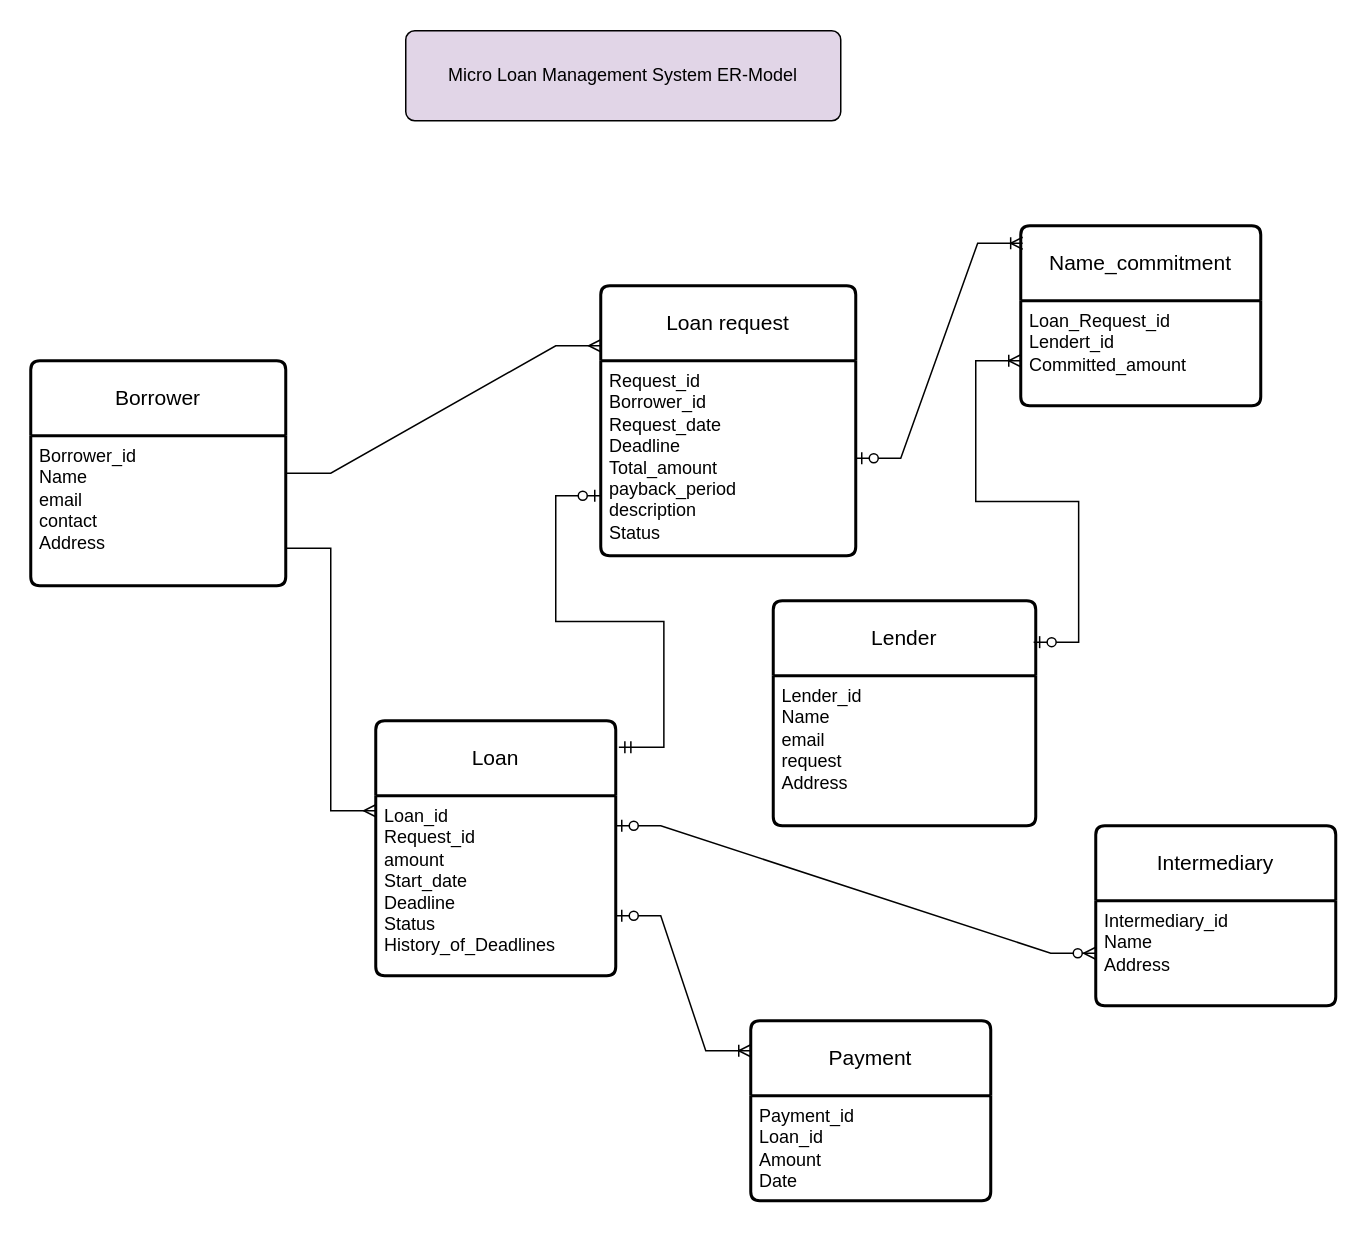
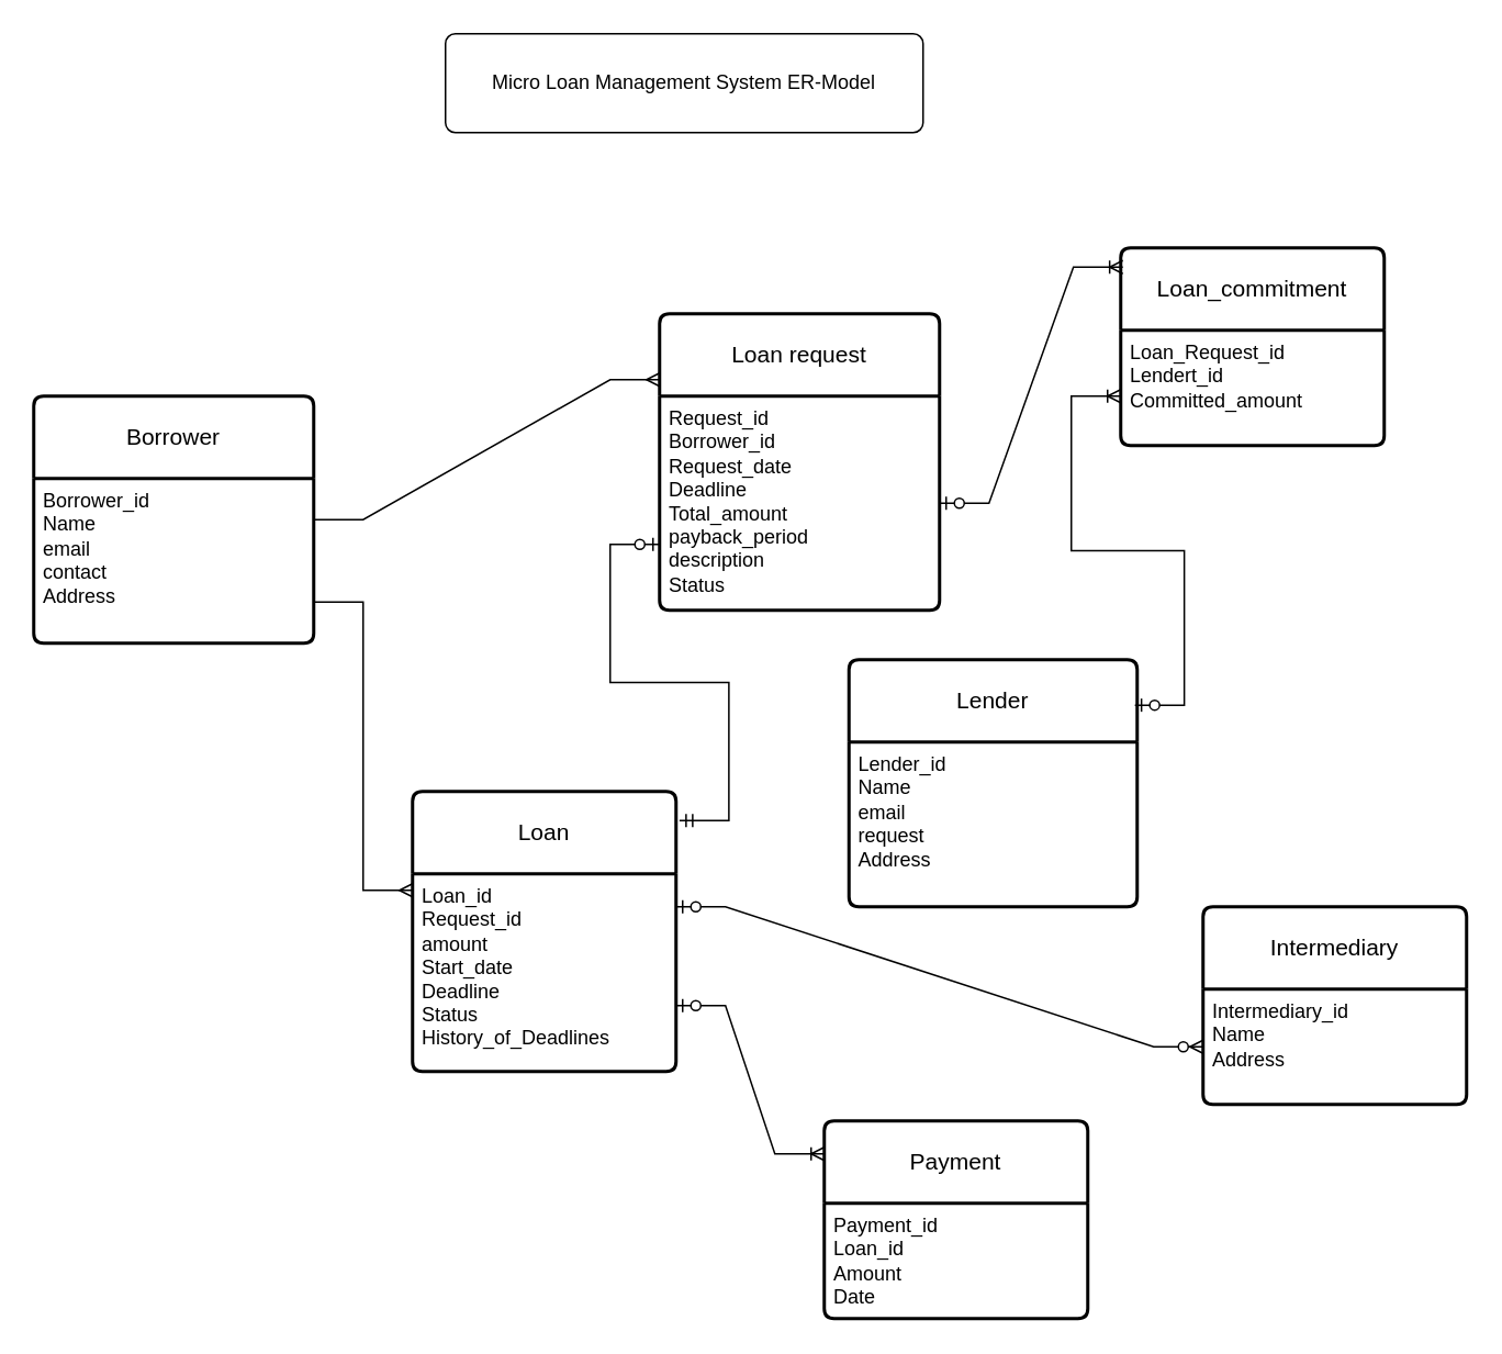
  <mxCell id="0" />
  <mxCell id="1" parent="0" />
  <mxCell id="2" value="Intermediary" style="swimlane;childLayout=stackLayout;horizontal=1;startSize=50;horizontalStack=0;rounded=1;fontSize=14;fontStyle=0;strokeWidth=2;resizeParent=0;resizeLast=1;shadow=0;dashed=0;align=center;arcSize=4;whiteSpace=wrap;html=1;" parent="1" vertex="1"><mxGeometry x="730" y="550" width="160" height="120" as="geometry" /></mxCell>
  <mxCell id="3" value="Intermediary_id&lt;br&gt;Name&lt;br&gt;Address" style="align=left;strokeColor=none;fillColor=none;spacingLeft=4;fontSize=12;verticalAlign=top;resizable=0;rotatable=0;part=1;html=1;" parent="2" vertex="1"><mxGeometry y="50" width="160" height="70" as="geometry" /></mxCell>
  <mxCell id="4" value="Lender" style="swimlane;childLayout=stackLayout;horizontal=1;startSize=50;horizontalStack=0;rounded=1;fontSize=14;fontStyle=0;strokeWidth=2;resizeParent=0;resizeLast=1;shadow=0;dashed=0;align=center;arcSize=4;whiteSpace=wrap;html=1;" parent="1" vertex="1"><mxGeometry x="515" y="400" width="175" height="150" as="geometry" /></mxCell>
  <mxCell id="5" value="Lender_id&lt;br&gt;Name&lt;br&gt;email&lt;br&gt;request&lt;br&gt;Address" style="align=left;strokeColor=none;fillColor=none;spacingLeft=4;fontSize=12;verticalAlign=top;resizable=0;rotatable=0;part=1;html=1;" parent="4" vertex="1"><mxGeometry y="50" width="175" height="100" as="geometry" /></mxCell>
  <mxCell id="6" value="Loan" style="swimlane;childLayout=stackLayout;horizontal=1;startSize=50;horizontalStack=0;rounded=1;fontSize=14;fontStyle=0;strokeWidth=2;resizeParent=0;resizeLast=1;shadow=0;dashed=0;align=center;arcSize=4;whiteSpace=wrap;html=1;" parent="1" vertex="1"><mxGeometry x="250" y="480" width="160" height="170" as="geometry" /></mxCell>
  <mxCell id="7" value="Loan_id&lt;br&gt;Request_id&lt;br&gt;amount&lt;br&gt;Start_date&lt;br&gt;Deadline&lt;br&gt;Status&lt;br&gt;History_of_Deadlines" style="align=left;strokeColor=none;fillColor=none;spacingLeft=4;fontSize=12;verticalAlign=top;resizable=0;rotatable=0;part=1;html=1;" parent="6" vertex="1"><mxGeometry y="50" width="160" height="120" as="geometry" /></mxCell>
  <mxCell id="8" value="Payment" style="swimlane;childLayout=stackLayout;horizontal=1;startSize=50;horizontalStack=0;rounded=1;fontSize=14;fontStyle=0;strokeWidth=2;resizeParent=0;resizeLast=1;shadow=0;dashed=0;align=center;arcSize=4;whiteSpace=wrap;html=1;" parent="1" vertex="1"><mxGeometry x="500" y="680" width="160" height="120" as="geometry" /></mxCell>
  <mxCell id="9" value="Payment_id&lt;br&gt;Loan_id&lt;br&gt;Amount&lt;br&gt;Date" style="align=left;strokeColor=none;fillColor=none;spacingLeft=4;fontSize=12;verticalAlign=top;resizable=0;rotatable=0;part=1;html=1;" parent="8" vertex="1"><mxGeometry y="50" width="160" height="70" as="geometry" /></mxCell>
  <mxCell id="10" value="Loan request" style="swimlane;childLayout=stackLayout;horizontal=1;startSize=50;horizontalStack=0;rounded=1;fontSize=14;fontStyle=0;strokeWidth=2;resizeParent=0;resizeLast=1;shadow=0;dashed=0;align=center;arcSize=4;whiteSpace=wrap;html=1;" parent="1" vertex="1"><mxGeometry x="400" y="190" width="170" height="180" as="geometry" /></mxCell>
  <mxCell id="11" value="Request_id&lt;br&gt;Borrower_id&lt;br&gt;Request_date&lt;br&gt;Deadline&lt;br&gt;Total_amount&lt;br&gt;payback_period&lt;br&gt;description&lt;br&gt;Status" style="align=left;strokeColor=none;fillColor=none;spacingLeft=4;fontSize=12;verticalAlign=top;resizable=0;rotatable=0;part=1;html=1;" parent="10" vertex="1"><mxGeometry y="50" width="170" height="130" as="geometry" /></mxCell>
  <mxCell id="12" value="Borrower" style="swimlane;childLayout=stackLayout;horizontal=1;startSize=50;horizontalStack=0;rounded=1;fontSize=14;fontStyle=0;strokeWidth=2;resizeParent=0;resizeLast=1;shadow=0;dashed=0;align=center;arcSize=4;whiteSpace=wrap;html=1;" parent="1" vertex="1"><mxGeometry x="20" y="240" width="170" height="150" as="geometry" /></mxCell>
  <mxCell id="13" value="Borrower_id&lt;br&gt;Name&lt;br&gt;email&lt;br&gt;contact&lt;br&gt;Address" style="align=left;strokeColor=none;fillColor=none;spacingLeft=4;fontSize=12;verticalAlign=top;resizable=0;rotatable=0;part=1;html=1;" parent="12" vertex="1"><mxGeometry y="50" width="170" height="100" as="geometry" /></mxCell>
  <mxCell id="14" value="" style="edgeStyle=entityRelationEdgeStyle;fontSize=12;html=1;endArrow=ERmany;rounded=0;exitX=1;exitY=0.75;exitDx=0;exitDy=0;" parent="1" source="13" edge="1"><mxGeometry width="100" height="100" relative="1" as="geometry"><mxPoint x="150" y="640" as="sourcePoint" /><mxPoint x="250" y="540" as="targetPoint" /></mxGeometry></mxCell>
  <mxCell id="15" value="" style="edgeStyle=entityRelationEdgeStyle;fontSize=12;html=1;endArrow=ERmany;rounded=0;exitX=1;exitY=0.25;exitDx=0;exitDy=0;" parent="1" source="13" edge="1"><mxGeometry width="100" height="100" relative="1" as="geometry"><mxPoint x="300" y="330" as="sourcePoint" /><mxPoint x="400" y="230" as="targetPoint" /></mxGeometry></mxCell>
  <mxCell id="16" value="" style="edgeStyle=entityRelationEdgeStyle;fontSize=12;html=1;endArrow=ERzeroToOne;startArrow=ERmandOne;rounded=0;exitX=1.013;exitY=0.104;exitDx=0;exitDy=0;exitPerimeter=0;" parent="1" source="6" edge="1"><mxGeometry width="100" height="100" relative="1" as="geometry"><mxPoint x="300" y="430" as="sourcePoint" /><mxPoint x="400" y="330" as="targetPoint" /><Array as="points"><mxPoint x="340" y="290" /></Array></mxGeometry></mxCell>
  <mxCell id="17" value="" style="edgeStyle=entityRelationEdgeStyle;fontSize=12;html=1;endArrow=ERzeroToMany;startArrow=ERzeroToOne;rounded=0;" parent="1" target="3" edge="1"><mxGeometry width="100" height="100" relative="1" as="geometry"><mxPoint x="410" y="550" as="sourcePoint" /><mxPoint x="730" y="610" as="targetPoint" /></mxGeometry></mxCell>
  <mxCell id="18" value="" style="edgeStyle=entityRelationEdgeStyle;fontSize=12;html=1;endArrow=ERoneToMany;startArrow=ERzeroToOne;rounded=0;" parent="1" edge="1"><mxGeometry width="100" height="100" relative="1" as="geometry"><mxPoint x="410" y="610" as="sourcePoint" /><mxPoint x="500" y="700" as="targetPoint" /></mxGeometry></mxCell>
- <mxCell id="19" value="Name_commitment" style="swimlane;childLayout=stackLayout;horizontal=1;startSize=50;horizontalStack=0;rounded=1;fontSize=14;fontStyle=0;strokeWidth=2;resizeParent=0;resizeLast=1;shadow=0;dashed=0;align=center;arcSize=4;whiteSpace=wrap;html=1;" parent="1" vertex="1"><mxGeometry x="680" y="150" width="160" height="120" as="geometry" /></mxCell>
+ <mxCell id="19" value="Loan_commitment" style="swimlane;childLayout=stackLayout;horizontal=1;startSize=50;horizontalStack=0;rounded=1;fontSize=14;fontStyle=0;strokeWidth=2;resizeParent=0;resizeLast=1;shadow=0;dashed=0;align=center;arcSize=4;whiteSpace=wrap;html=1;" parent="1" vertex="1"><mxGeometry x="680" y="150" width="160" height="120" as="geometry" /></mxCell>
  <mxCell id="20" value="Loan_Request_id&lt;br&gt;Lendert_id&lt;br&gt;Committed_amount" style="align=left;strokeColor=none;fillColor=none;spacingLeft=4;fontSize=12;verticalAlign=top;resizable=0;rotatable=0;part=1;html=1;" parent="19" vertex="1"><mxGeometry y="50" width="160" height="70" as="geometry" /></mxCell>
  <mxCell id="21" value="" style="edgeStyle=entityRelationEdgeStyle;fontSize=12;html=1;endArrow=ERoneToMany;startArrow=ERzeroToOne;rounded=0;entryX=0.008;entryY=0.097;entryDx=0;entryDy=0;entryPerimeter=0;" parent="1" source="11" target="19" edge="1"><mxGeometry width="100" height="100" relative="1" as="geometry"><mxPoint x="590" y="350" as="sourcePoint" /><mxPoint x="690" y="250" as="targetPoint" /></mxGeometry></mxCell>
  <mxCell id="22" value="" style="edgeStyle=entityRelationEdgeStyle;fontSize=12;html=1;endArrow=ERoneToMany;startArrow=ERzeroToOne;rounded=0;exitX=0.992;exitY=0.184;exitDx=0;exitDy=0;exitPerimeter=0;" parent="1" source="4" edge="1"><mxGeometry width="100" height="100" relative="1" as="geometry"><mxPoint x="680" y="420" as="sourcePoint" /><mxPoint x="680" y="240" as="targetPoint" /><Array as="points"><mxPoint x="700" y="230" /></Array></mxGeometry></mxCell>
- <mxCell id="23" value="Micro Loan Management System ER-Model" style="rounded=1;arcSize=10;whiteSpace=wrap;html=1;align=center;fillColor=#e1d5e7;" parent="1" vertex="1"><mxGeometry x="270" y="20" width="290" height="60" as="geometry" /></mxCell>
+ <mxCell id="23" value="Micro Loan Management System ER-Model" style="rounded=1;arcSize=10;whiteSpace=wrap;html=1;align=center;" parent="1" vertex="1"><mxGeometry x="270" y="20" width="290" height="60" as="geometry" /></mxCell>
